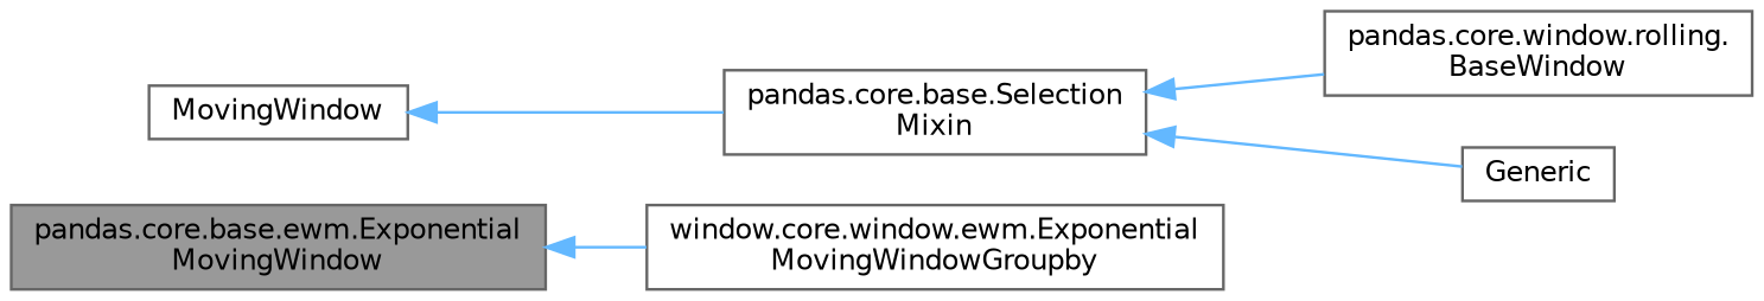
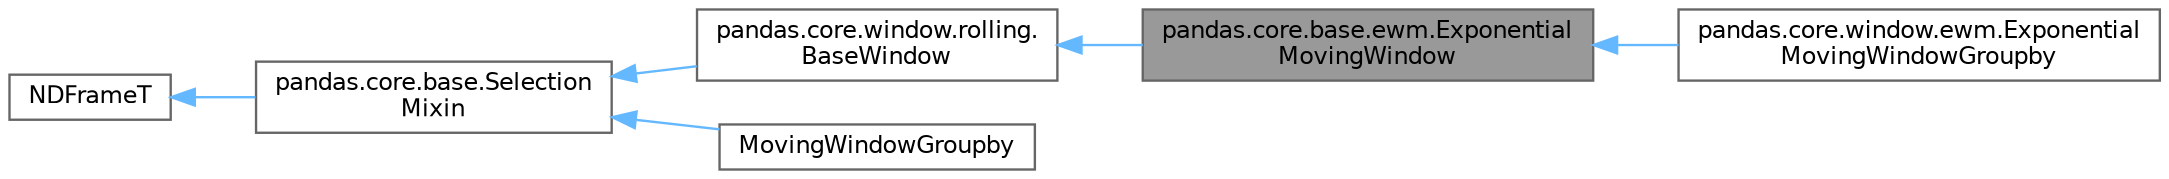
  digraph {
    rankdir=LR
    node [color=gray40 fillcolor=white fontname=Helvetica fontsize=10 shape=box style=filled]
    edge [color=steelblue1 dir=back fontname=Helvetica fontsize=10 labelfontname=Helvetica labelfontsize=10 style=solid]
    n1 [fillcolor=grey60 fontcolor=black height=0.2 label="pandas.core.base.ewm.Exponential\lMovingWindow" width=0.4]
-   n2 [height=0.2 label="window.core.window.ewm.Exponential\lMovingWindowGroupby" width=0.4]
+   n2 [height=0.2 label="pandas.core.window.ewm.Exponential\lMovingWindowGroupby" width=0.4]
    n3 [height=0.2 label="pandas.core.window.rolling.\lBaseWindow" width=0.4]
    n4 [height=0.2 label="pandas.core.base.Selection\lMixin" width=0.4]
-   n5 [height=0.2 label=Generic width=0.4]
-   n6 [height=0.2 label=MovingWindow width=0.4]
+   n5 [height=0.2 label=MovingWindowGroupby width=0.4]
+   n6 [height=0.2 label=NDFrameT width=0.4]
    n1 -> n2
+   n3 -> n1
    n4 -> n3
    n4 -> n5
    n6 -> n4
  }
